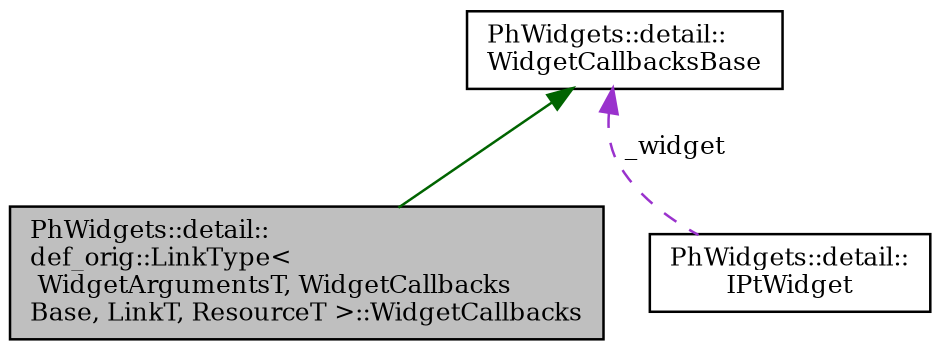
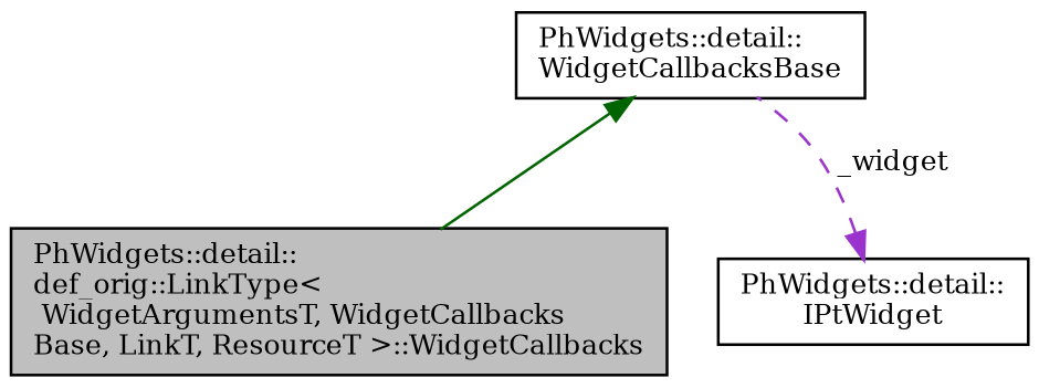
  digraph {
    fontname="DejaVu Serif"
    node [color=black fillcolor=white fontname="DejaVu Serif" fontsize=10 shape=record style=filled]
    edge [dir=back fontname="DejaVu Serif" fontsize=10 labelfontname=Helvetica labelfontsize=10]
    n1 [fillcolor=grey75 fontcolor=black height=0.2 label="PhWidgets::detail::\ldef_orig::LinkType\<\l WidgetArgumentsT, WidgetCallbacks\lBase, LinkT, ResourceT \>::WidgetCallbacks" width=0.4]
    n2 [height=0.2 label="PhWidgets::detail::\lWidgetCallbacksBase" width=0.4]
    n3 [height=0.2 label="PhWidgets::detail::\lIPtWidget" width=0.4]
    n2 -> n1 [color=darkgreen style=solid]
-   n2 -> n3 [color=darkorchid3 label=" _widget" style=dashed]
+   n3 -> n2 [color=darkorchid3 label=" _widget" style=dashed]
  }
